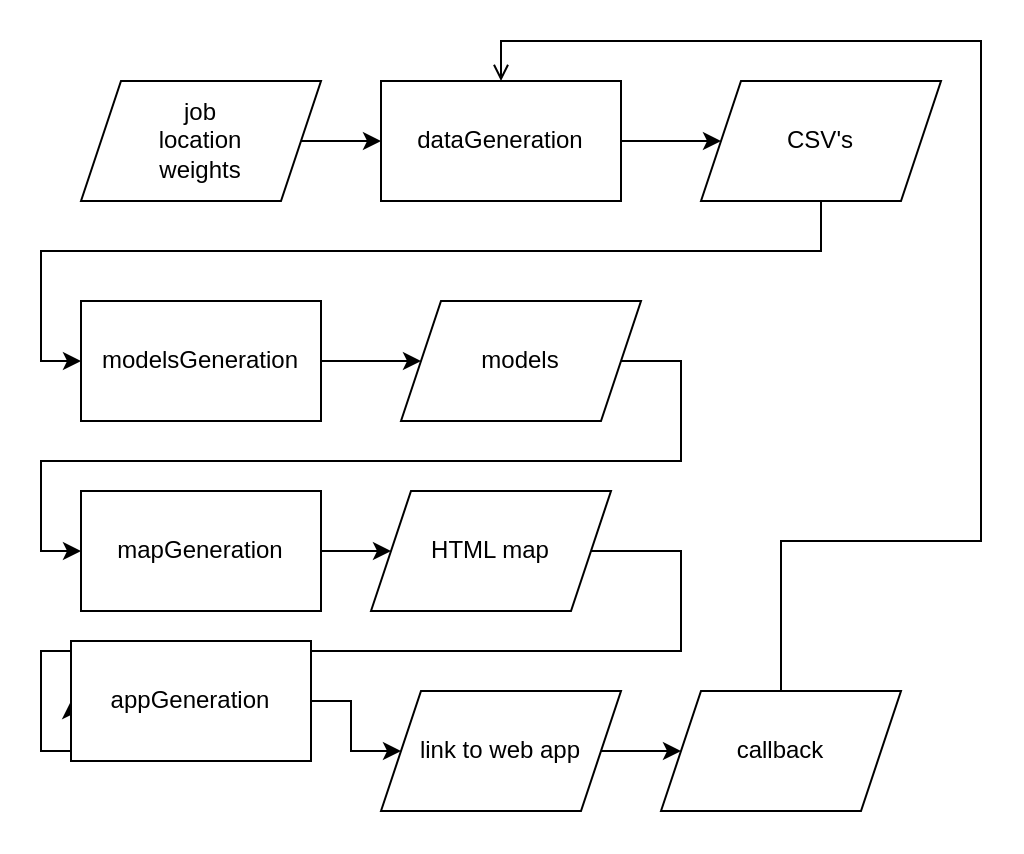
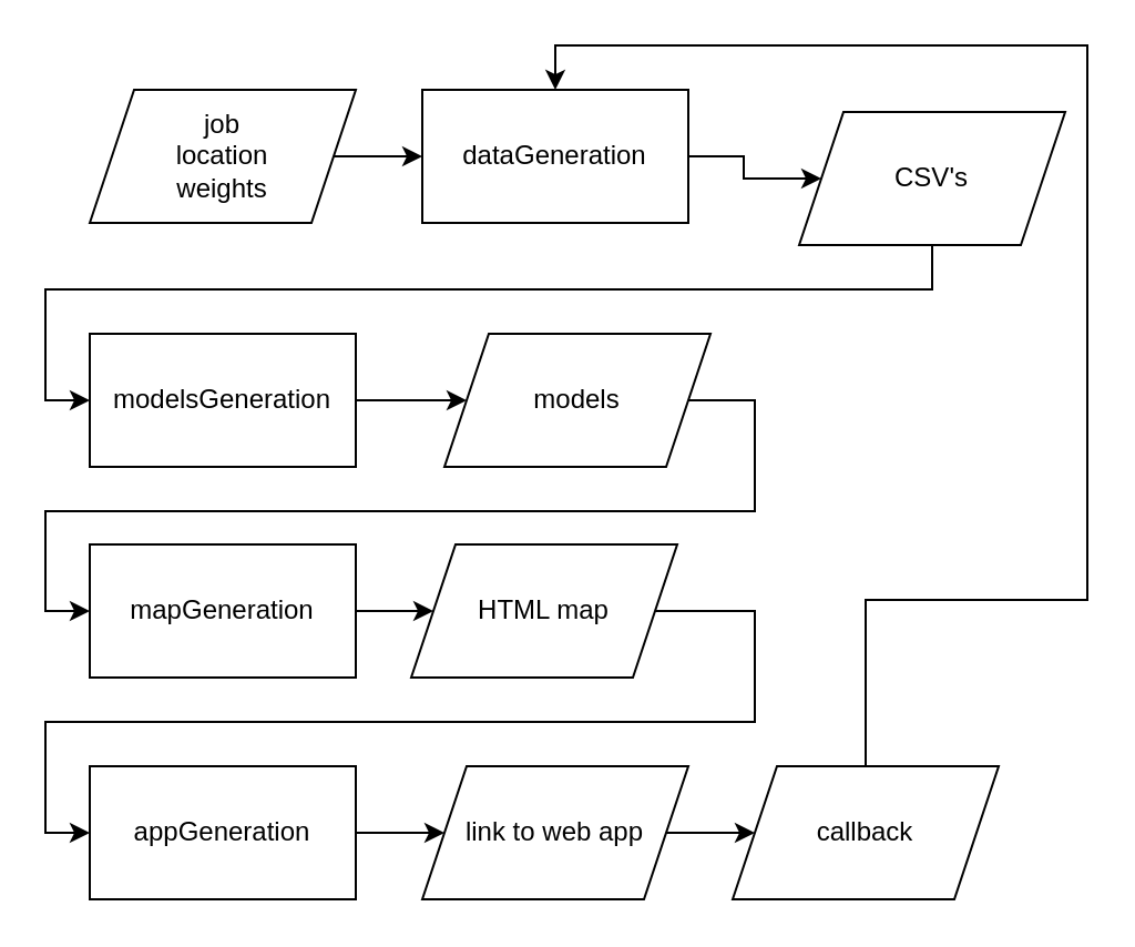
  <mxCell id="0" />
  <mxCell id="1" parent="0" />
  <mxCell id="2" value="" style="edgeStyle=orthogonalEdgeStyle;rounded=0;orthogonalLoop=1;jettySize=auto;html=1;" edge="1" parent="1" source="3" target="7"><mxGeometry relative="1" as="geometry" /></mxCell>
  <mxCell id="3" value="dataGeneration" style="rounded=0;whiteSpace=wrap;html=1;" vertex="1" parent="1"><mxGeometry x="190" y="40" width="120" height="60" as="geometry" /></mxCell>
  <mxCell id="4" value="" style="edgeStyle=orthogonalEdgeStyle;rounded=0;orthogonalLoop=1;jettySize=auto;html=1;" edge="1" parent="1" source="5" target="3"><mxGeometry relative="1" as="geometry" /></mxCell>
  <mxCell id="5" value="job&lt;br&gt;location&lt;br&gt;weights" style="shape=parallelogram;perimeter=parallelogramPerimeter;whiteSpace=wrap;html=1;fixedSize=1;" vertex="1" parent="1"><mxGeometry x="40" y="40" width="120" height="60" as="geometry" /></mxCell>
  <mxCell id="6" style="edgeStyle=orthogonalEdgeStyle;rounded=0;orthogonalLoop=1;jettySize=auto;html=1;exitX=0.5;exitY=1;exitDx=0;exitDy=0;entryX=0;entryY=0.5;entryDx=0;entryDy=0;" edge="1" parent="1" source="7" target="19"><mxGeometry relative="1" as="geometry" /></mxCell>
- <mxCell id="7" value="CSV's" style="shape=parallelogram;perimeter=parallelogramPerimeter;whiteSpace=wrap;html=1;fixedSize=1;" vertex="1" parent="1"><mxGeometry x="350" y="40" width="120" height="60" as="geometry" /></mxCell>
+ <mxCell id="7" value="CSV's" style="shape=parallelogram;perimeter=parallelogramPerimeter;whiteSpace=wrap;html=1;fixedSize=1;" vertex="1" parent="1"><mxGeometry x="360" y="50" width="120" height="60" as="geometry" /></mxCell>
  <mxCell id="8" value="" style="edgeStyle=orthogonalEdgeStyle;rounded=0;orthogonalLoop=1;jettySize=auto;html=1;" edge="1" parent="1" source="9" target="11"><mxGeometry relative="1" as="geometry" /></mxCell>
  <mxCell id="9" value="mapGeneration" style="rounded=0;whiteSpace=wrap;html=1;" vertex="1" parent="1"><mxGeometry x="40" y="245" width="120" height="60" as="geometry" /></mxCell>
  <mxCell id="10" style="edgeStyle=orthogonalEdgeStyle;rounded=0;orthogonalLoop=1;jettySize=auto;html=1;exitX=1;exitY=0.5;exitDx=0;exitDy=0;entryX=0;entryY=0.5;entryDx=0;entryDy=0;" edge="1" parent="1" source="11" target="13"><mxGeometry relative="1" as="geometry"><Array as="points"><mxPoint x="340" y="275" /><mxPoint x="340" y="325" /><mxPoint x="20" y="325" /><mxPoint x="20" y="375" /></Array></mxGeometry></mxCell>
  <mxCell id="11" value="HTML map" style="shape=parallelogram;perimeter=parallelogramPerimeter;whiteSpace=wrap;html=1;fixedSize=1;" vertex="1" parent="1"><mxGeometry x="185" y="245" width="120" height="60" as="geometry" /></mxCell>
  <mxCell id="12" value="" style="edgeStyle=orthogonalEdgeStyle;rounded=0;orthogonalLoop=1;jettySize=auto;html=1;" edge="1" parent="1" source="13" target="15"><mxGeometry relative="1" as="geometry" /></mxCell>
- <mxCell id="13" value="appGeneration" style="rounded=0;whiteSpace=wrap;html=1;" vertex="1" parent="1"><mxGeometry x="35" y="320" width="120" height="60" as="geometry" /></mxCell>
+ <mxCell id="13" value="appGeneration" style="rounded=0;whiteSpace=wrap;html=1;" vertex="1" parent="1"><mxGeometry x="40" y="345" width="120" height="60" as="geometry" /></mxCell>
  <mxCell id="14" value="" style="edgeStyle=orthogonalEdgeStyle;rounded=0;orthogonalLoop=1;jettySize=auto;html=1;" edge="1" parent="1" source="15" target="17"><mxGeometry relative="1" as="geometry" /></mxCell>
  <mxCell id="15" value="link to web app" style="shape=parallelogram;perimeter=parallelogramPerimeter;whiteSpace=wrap;html=1;fixedSize=1;" vertex="1" parent="1"><mxGeometry x="190" y="345" width="120" height="60" as="geometry" /></mxCell>
- <mxCell id="16" style="edgeStyle=orthogonalEdgeStyle;rounded=0;orthogonalLoop=1;jettySize=auto;html=1;entryX=0.5;entryY=0;entryDx=0;entryDy=0;endArrow=open;" edge="1" parent="1" source="17" target="3"><mxGeometry relative="1" as="geometry"><Array as="points"><mxPoint x="490" y="270" /><mxPoint x="490" y="20" /><mxPoint x="250" y="20" /></Array></mxGeometry></mxCell>
+ <mxCell id="16" style="edgeStyle=orthogonalEdgeStyle;rounded=0;orthogonalLoop=1;jettySize=auto;html=1;entryX=0.5;entryY=0;entryDx=0;entryDy=0;" edge="1" parent="1" source="17" target="3"><mxGeometry relative="1" as="geometry"><Array as="points"><mxPoint x="490" y="270" /><mxPoint x="490" y="20" /><mxPoint x="250" y="20" /></Array></mxGeometry></mxCell>
  <mxCell id="17" value="callback" style="shape=parallelogram;perimeter=parallelogramPerimeter;whiteSpace=wrap;html=1;fixedSize=1;" vertex="1" parent="1"><mxGeometry x="330" y="345" width="120" height="60" as="geometry" /></mxCell>
  <mxCell id="18" value="" style="edgeStyle=orthogonalEdgeStyle;rounded=0;orthogonalLoop=1;jettySize=auto;html=1;" edge="1" parent="1" source="19" target="21"><mxGeometry relative="1" as="geometry" /></mxCell>
  <mxCell id="19" value="modelsGeneration" style="rounded=0;whiteSpace=wrap;html=1;" vertex="1" parent="1"><mxGeometry x="40" y="150" width="120" height="60" as="geometry" /></mxCell>
  <mxCell id="20" style="edgeStyle=orthogonalEdgeStyle;rounded=0;orthogonalLoop=1;jettySize=auto;html=1;exitX=1;exitY=0.5;exitDx=0;exitDy=0;entryX=0;entryY=0.5;entryDx=0;entryDy=0;" edge="1" parent="1" source="21" target="9"><mxGeometry relative="1" as="geometry"><Array as="points"><mxPoint x="340" y="180" /><mxPoint x="340" y="230" /><mxPoint x="20" y="230" /><mxPoint x="20" y="275" /></Array></mxGeometry></mxCell>
  <mxCell id="21" value="models" style="shape=parallelogram;perimeter=parallelogramPerimeter;whiteSpace=wrap;html=1;fixedSize=1;" vertex="1" parent="1"><mxGeometry x="200" y="150" width="120" height="60" as="geometry" /></mxCell>
